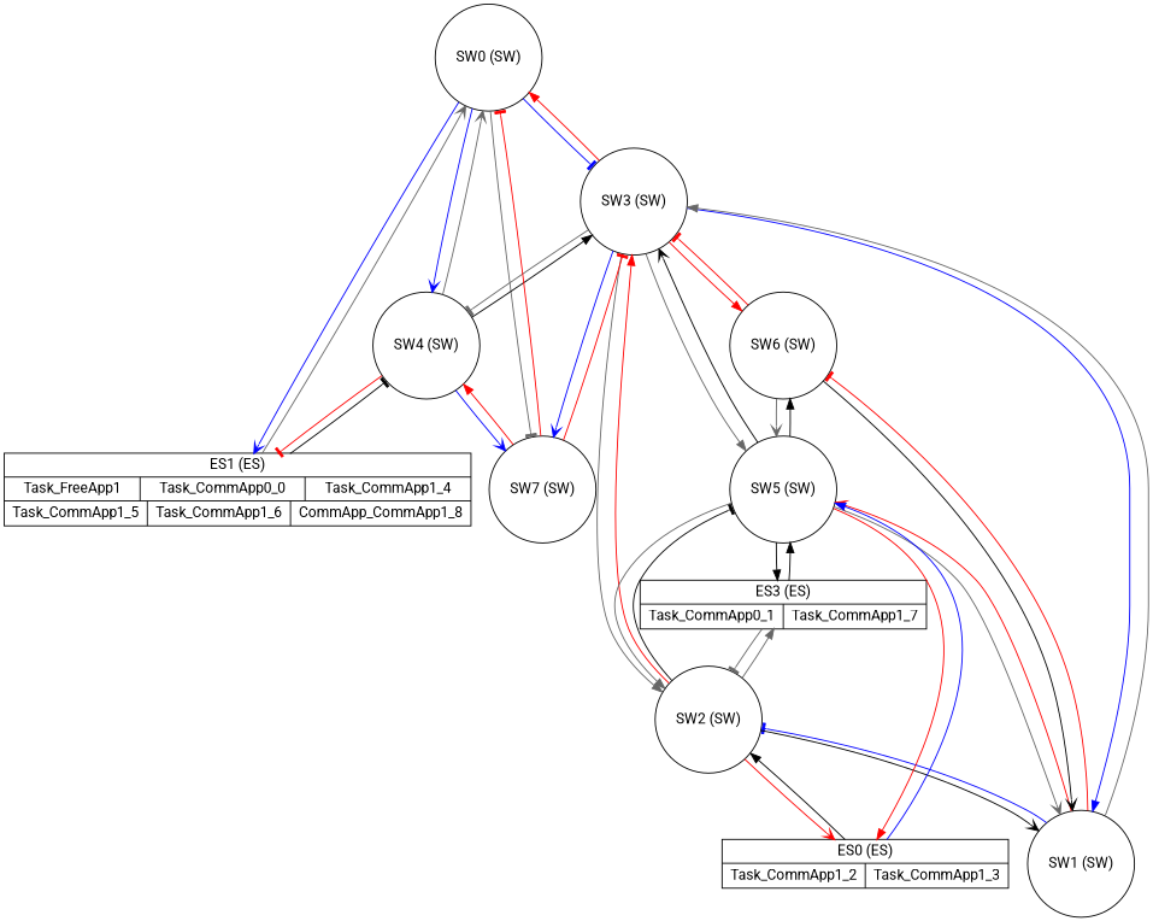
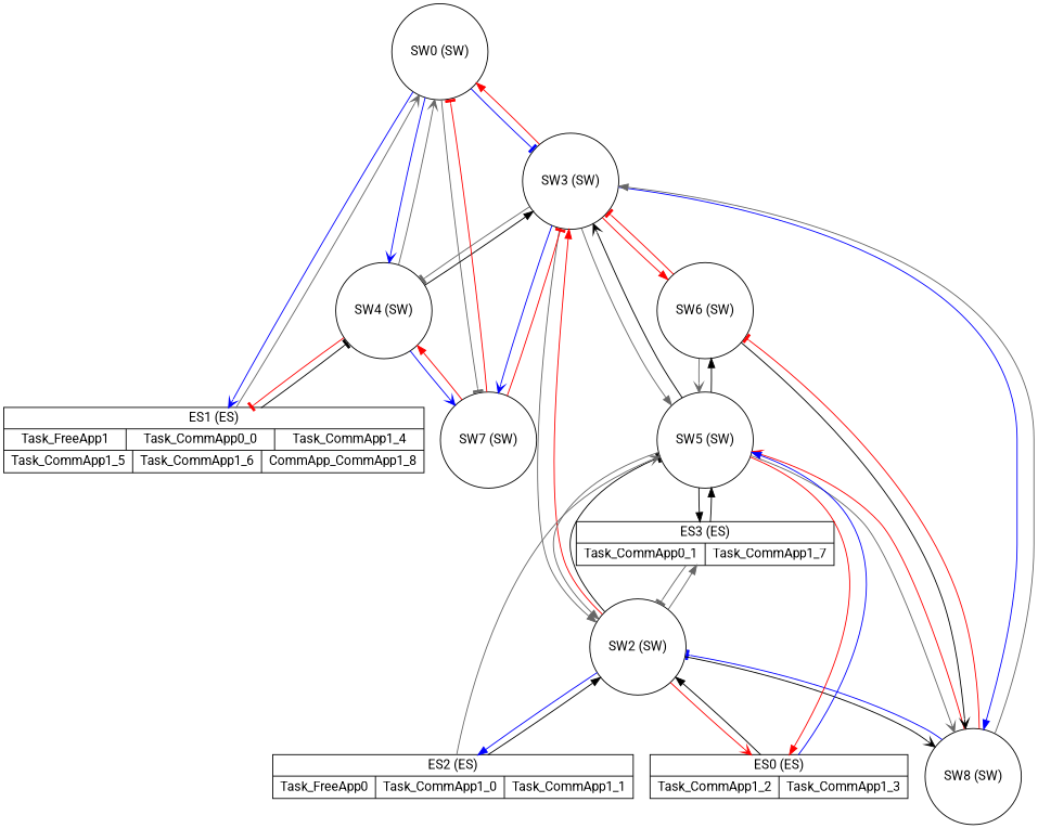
  digraph {
    fontname=Roboto
    node [fontname=Roboto shape=circle]
    edge [arrowhead=normal color=gray40 fontname=Roboto]
    n1 [label="SW0 (SW)"]
    n2 [label="SW3 (SW)"]
    n3 [label="SW4 (SW)"]
    n4 [label="SW7 (SW)"]
    n5 [label="{ES1 (ES)|{Task_FreeApp1|Task_CommApp0_0|Task_CommApp1_4}|{Task_CommApp1_5|Task_CommApp1_6|CommApp_CommApp1_8}}" shape=record]
-   n6 [label="SW1 (SW)"]
+   n6 [label="SW8 (SW)"]
    n7 [label="SW2 (SW)"]
    n8 [label="SW5 (SW)"]
    n9 [label="SW6 (SW)"]
    n10 [label="{ES0 (ES)|{Task_CommApp1_2|Task_CommApp1_3}}" shape=record]
+   n11 [label="{ES2 (ES)|{Task_FreeApp0|Task_CommApp1_0|Task_CommApp1_1}}" shape=record]
    n12 [label="{ES3 (ES)|{Task_CommApp0_1|Task_CommApp1_7}}" shape=record]
    n1 -> n2 [arrowhead=tee color=blue]
    n1 -> n3 [arrowhead=vee color=blue]
    n1 -> n4 [arrowhead=tee]
    n1 -> n5 [arrowhead=vee color=blue]
    n2 -> n1 [color=red]
    n2 -> n3 [arrowhead=tee]
    n2 -> n4 [arrowhead=vee color=blue]
    n2 -> n6 [color=blue]
    n2 -> n7
    n2 -> n8
    n2 -> n9 [color=red]
    n3 -> n1 [arrowhead=vee]
    n3 -> n2 [color=black]
    n3 -> n4 [arrowhead=vee color=blue]
    n3 -> n5 [arrowhead=tee color=red]
    n4 -> n1 [arrowhead=tee color=red]
    n4 -> n2 [arrowhead=tee color=red]
    n4 -> n3 [color=red]
    n5 -> n1 [arrowhead=vee]
    n5 -> n3 [arrowhead=tee color=black]
    n6 -> n2
    n6 -> n7 [arrowhead=tee color=blue]
    n6 -> n8 [arrowhead=vee color=red]
    n6 -> n9 [arrowhead=tee color=red]
    n7 -> n2 [color=red]
    n7 -> n6 [arrowhead=vee color=black]
    n7 -> n8 [arrowhead=tee color=black]
    n7 -> n10 [arrowhead=vee color=red]
+   n7 -> n11 [color=blue]
    n7 -> n12
    n8 -> n2 [arrowhead=vee color=black]
    n8 -> n6 [arrowhead=vee]
    n8 -> n7
    n8 -> n9 [color=black]
    n8 -> n10 [color=red]
    n8 -> n12 [color=black]
    n9 -> n2 [arrowhead=tee color=red]
    n9 -> n6 [arrowhead=vee color=black]
    n9 -> n8 [arrowhead=vee]
    n10 -> n7 [color=black]
    n10 -> n8 [color=blue]
+   n11 -> n7 [color=black]
+   n11 -> n8 [arrowhead=vee]
    n12 -> n7 [arrowhead=tee]
    n12 -> n8 [color=black]
  }
